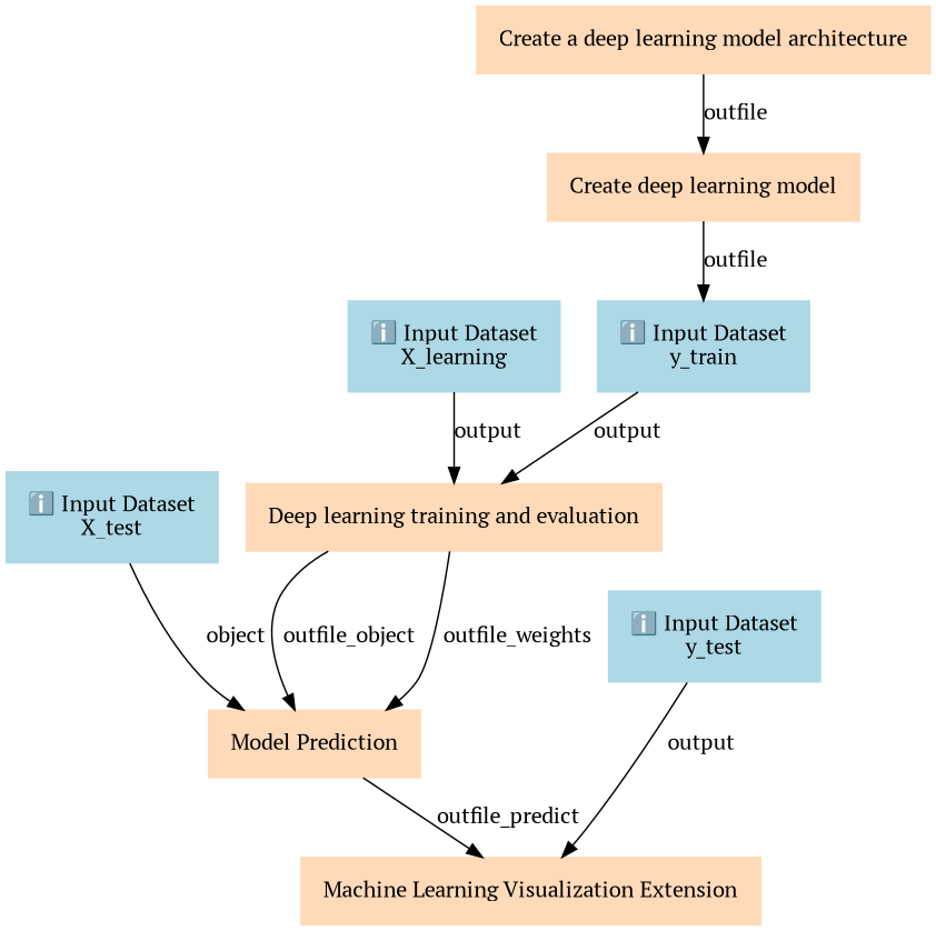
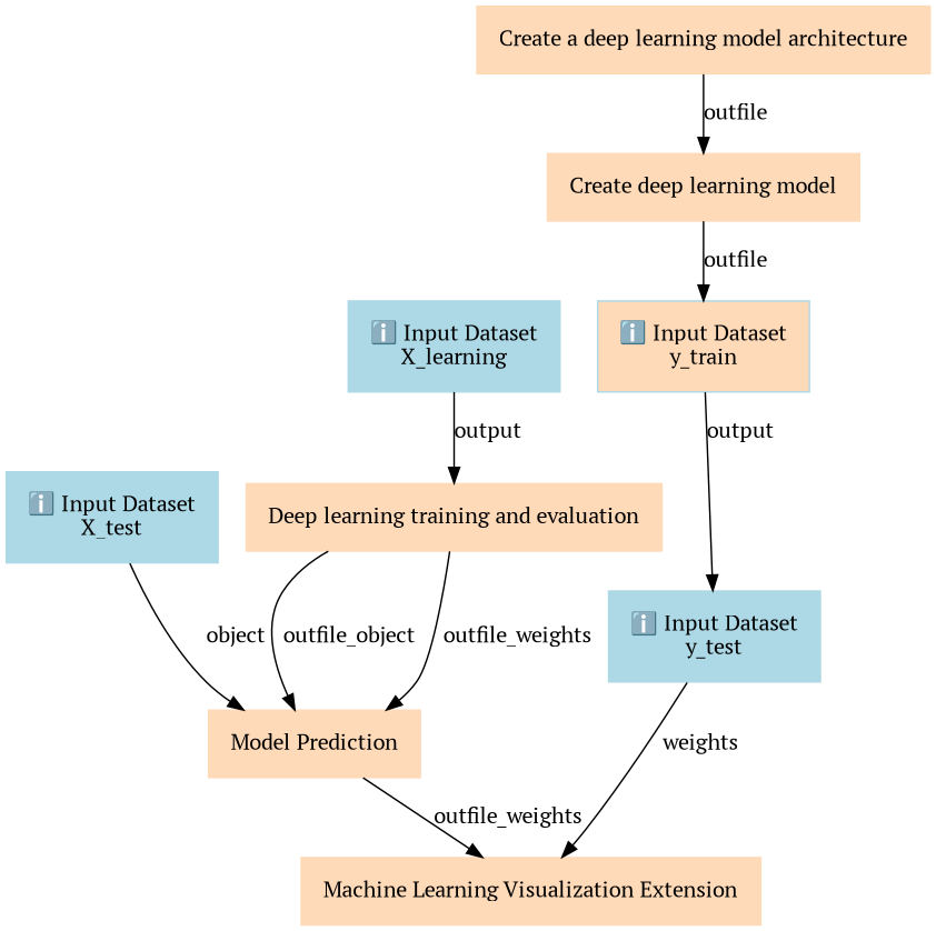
  digraph {
    fontname="PT Serif"
    node [color=peachpuff fontname="PT Serif" margin="0.2,0.2" shape=box style=filled]
    edge [fontname="PT Serif"]
    n1 [color=lightblue label="ℹ️ Input Dataset\nX_test"]
    n2 [label="Model Prediction"]
    n3 [label="Machine Learning Visualization Extension"]
    n4 [color=lightblue label="ℹ️ Input Dataset\nX_learning"]
    n5 [label="Deep learning training and evaluation"]
    n6 [color=lightblue label="ℹ️ Input Dataset\ny_test"]
-   n7 [color=lightblue label="ℹ️ Input Dataset\ny_train"]
+   n7 [color=lightblue label="ℹ️ Input Dataset\ny_train" fillcolor=peachpuff]
    n8 [label="Create a deep learning model architecture"]
    n9 [label="Create deep learning model"]
    n1 -> n2 [label=object]
-   n2 -> n3 [label=outfile_predict]
+   n2 -> n3 [label=outfile_weights]
    n4 -> n5 [label=output]
    n5 -> n2 [label=outfile_object]
    n5 -> n2 [label=outfile_weights]
-   n6 -> n3 [label=output]
-   n7 -> n5 [label=output]
+   n6 -> n3 [label=weights]
+   n7 -> n6 [label=output]
    n8 -> n9 [label=outfile]
    n9 -> n7 [label=outfile]
  }
